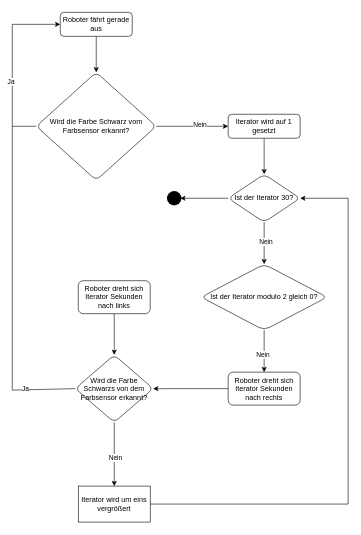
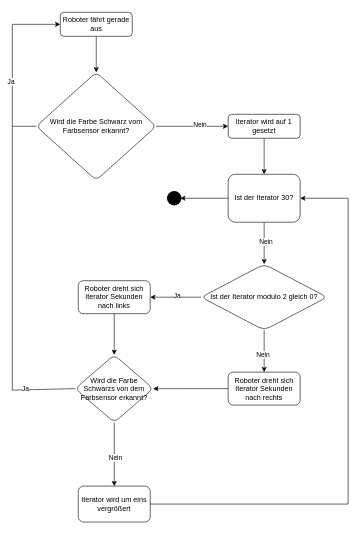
  <mxCell id="0" />
  <mxCell id="1" parent="0" />
  <mxCell id="2" value="" style="edgeStyle=orthogonalEdgeStyle;rounded=0;orthogonalLoop=1;jettySize=auto;html=1;" edge="1" parent="1" source="3" target="6"><mxGeometry relative="1" as="geometry" /></mxCell>
  <mxCell id="3" value="Roboter fährt gerade aus" style="rounded=1;whiteSpace=wrap;html=1;fontSize=12;glass=0;strokeWidth=1;shadow=0;" vertex="1" parent="1"><mxGeometry x="100" y="20" width="120" height="40" as="geometry" /></mxCell>
  <mxCell id="4" value="" style="edgeStyle=orthogonalEdgeStyle;rounded=0;orthogonalLoop=1;jettySize=auto;html=1;" edge="1" parent="1" source="6"><mxGeometry relative="1" as="geometry"><mxPoint x="380" y="210" as="targetPoint" /></mxGeometry></mxCell>
  <mxCell id="5" value="Nein" style="edgeLabel;html=1;align=center;verticalAlign=middle;resizable=0;points=[];" vertex="1" connectable="0" parent="4"><mxGeometry x="0.204" y="3" relative="1" as="geometry"><mxPoint as="offset" /></mxGeometry></mxCell>
  <mxCell id="6" value="Wird die Farbe Schwarz vom Farbsensor erkannt?" style="rhombus;whiteSpace=wrap;html=1;rounded=1;glass=0;strokeWidth=1;shadow=0;" vertex="1" parent="1"><mxGeometry x="60" y="120" width="200" height="180" as="geometry" /></mxCell>
  <mxCell id="7" value="" style="endArrow=classic;html=1;rounded=0;exitX=0;exitY=0.5;exitDx=0;exitDy=0;entryX=0;entryY=0.5;entryDx=0;entryDy=0;" edge="1" parent="1" source="6" target="3"><mxGeometry width="50" height="50" relative="1" as="geometry"><mxPoint x="330" y="340" as="sourcePoint" /><mxPoint x="380" y="290" as="targetPoint" /><Array as="points"><mxPoint x="20" y="210" /><mxPoint x="20" y="40" /></Array></mxGeometry></mxCell>
  <mxCell id="8" value="Ja" style="edgeLabel;html=1;align=center;verticalAlign=middle;resizable=0;points=[];" vertex="1" connectable="0" parent="7"><mxGeometry x="-0.207" y="3" relative="1" as="geometry"><mxPoint as="offset" /></mxGeometry></mxCell>
  <mxCell id="9" value="" style="edgeStyle=orthogonalEdgeStyle;rounded=0;orthogonalLoop=1;jettySize=auto;html=1;" edge="1" parent="1" source="10" target="13"><mxGeometry relative="1" as="geometry" /></mxCell>
  <mxCell id="10" value="Iterator wird auf 1 gesetzt" style="rounded=1;whiteSpace=wrap;html=1;fontSize=12;glass=0;strokeWidth=1;shadow=0;" vertex="1" parent="1"><mxGeometry x="380" y="190" width="120" height="40" as="geometry" /></mxCell>
  <mxCell id="11" value="" style="edgeStyle=orthogonalEdgeStyle;rounded=0;orthogonalLoop=1;jettySize=auto;html=1;" edge="1" parent="1" source="13" target="14"><mxGeometry relative="1" as="geometry" /></mxCell>
  <mxCell id="12" value="Nein" style="edgeLabel;html=1;align=center;verticalAlign=middle;resizable=0;points=[];" vertex="1" connectable="0" parent="11"><mxGeometry x="-0.086" y="2" relative="1" as="geometry"><mxPoint as="offset" /></mxGeometry></mxCell>
- <mxCell id="13" value="Ist der Iterator 30?" style="rhombus;whiteSpace=wrap;html=1;rounded=1;glass=0;strokeWidth=1;shadow=0;" vertex="1" parent="1"><mxGeometry x="380" y="290" width="120" height="80" as="geometry" /></mxCell>
+ <mxCell id="13" value="Ist der Iterator 30?" style="whiteSpace=wrap;html=1;glass=0;strokeWidth=1;shadow=0;rounded=1;" vertex="1" parent="1"><mxGeometry x="380" y="290" width="120" height="80" as="geometry" /></mxCell>
  <mxCell id="14" value="Ist der Iterator modulo 2 gleich 0?" style="rhombus;whiteSpace=wrap;html=1;rounded=1;glass=0;strokeWidth=1;shadow=0;" vertex="1" parent="1"><mxGeometry x="335" y="440" width="210" height="110" as="geometry" /></mxCell>
  <mxCell id="15" value="Roboter dreht sich Iterator Sekunden nach links" style="rounded=1;whiteSpace=wrap;html=1;fontSize=12;glass=0;strokeWidth=1;shadow=0;" vertex="1" parent="1"><mxGeometry x="130" y="467.5" width="120" height="55" as="geometry" /></mxCell>
+ <mxCell id="16" value="" style="endArrow=classic;html=1;rounded=0;exitX=0;exitY=0.5;exitDx=0;exitDy=0;entryX=1;entryY=0.5;entryDx=0;entryDy=0;" edge="1" parent="1" source="14" target="15"><mxGeometry width="50" height="50" relative="1" as="geometry"><mxPoint x="330" y="340" as="sourcePoint" /><mxPoint x="380" y="290" as="targetPoint" /></mxGeometry></mxCell>
+ <mxCell id="17" value="Ja" style="edgeLabel;html=1;align=center;verticalAlign=middle;resizable=0;points=[];" vertex="1" connectable="0" parent="16"><mxGeometry x="-0.035" y="-3" relative="1" as="geometry"><mxPoint as="offset" /></mxGeometry></mxCell>
  <mxCell id="18" value="" style="edgeStyle=orthogonalEdgeStyle;rounded=0;orthogonalLoop=1;jettySize=auto;html=1;" edge="1" parent="1" source="19" target="24"><mxGeometry relative="1" as="geometry" /></mxCell>
  <mxCell id="19" value="Roboter dreht sich Iterator Sekunden nach rechts" style="rounded=1;whiteSpace=wrap;html=1;fontSize=12;glass=0;strokeWidth=1;shadow=0;" vertex="1" parent="1"><mxGeometry x="380" y="620" width="120" height="55" as="geometry" /></mxCell>
  <mxCell id="20" value="" style="endArrow=classic;html=1;rounded=0;exitX=0.5;exitY=1;exitDx=0;exitDy=0;entryX=0.5;entryY=0;entryDx=0;entryDy=0;" edge="1" parent="1" source="14" target="19"><mxGeometry width="50" height="50" relative="1" as="geometry"><mxPoint x="330" y="340" as="sourcePoint" /><mxPoint x="380" y="290" as="targetPoint" /></mxGeometry></mxCell>
  <mxCell id="21" value="Nein" style="edgeLabel;html=1;align=center;verticalAlign=middle;resizable=0;points=[];" vertex="1" connectable="0" parent="20"><mxGeometry x="0.143" y="-3" relative="1" as="geometry"><mxPoint as="offset" /></mxGeometry></mxCell>
  <mxCell id="22" value="" style="edgeStyle=orthogonalEdgeStyle;rounded=0;orthogonalLoop=1;jettySize=auto;html=1;" edge="1" parent="1" source="24" target="28"><mxGeometry relative="1" as="geometry" /></mxCell>
  <mxCell id="23" value="Nein" style="edgeLabel;html=1;align=center;verticalAlign=middle;resizable=0;points=[];" vertex="1" connectable="0" parent="22"><mxGeometry x="0.115" y="1" relative="1" as="geometry"><mxPoint as="offset" /></mxGeometry></mxCell>
  <mxCell id="24" value="Wird die Farbe Schwarzs von dem Farbsensor erkannt?" style="rhombus;whiteSpace=wrap;html=1;rounded=1;glass=0;strokeWidth=1;shadow=0;" vertex="1" parent="1"><mxGeometry x="125" y="591.25" width="130" height="112.5" as="geometry" /></mxCell>
  <mxCell id="25" value="" style="endArrow=classic;html=1;rounded=0;exitX=0.5;exitY=1;exitDx=0;exitDy=0;" edge="1" parent="1" source="15" target="24"><mxGeometry width="50" height="50" relative="1" as="geometry"><mxPoint x="330" y="340" as="sourcePoint" /><mxPoint x="380" y="290" as="targetPoint" /></mxGeometry></mxCell>
  <mxCell id="26" value="" style="endArrow=none;html=1;rounded=0;exitX=0;exitY=0.5;exitDx=0;exitDy=0;" edge="1" parent="1" source="24"><mxGeometry width="50" height="50" relative="1" as="geometry"><mxPoint x="330" y="340" as="sourcePoint" /><mxPoint x="20" y="210" as="targetPoint" /><Array as="points"><mxPoint x="20" y="650" /></Array></mxGeometry></mxCell>
  <mxCell id="27" value="Ja" style="edgeLabel;html=1;align=center;verticalAlign=middle;resizable=0;points=[];" vertex="1" connectable="0" parent="26"><mxGeometry x="-0.694" y="-2" relative="1" as="geometry"><mxPoint as="offset" /></mxGeometry></mxCell>
- <mxCell id="28" value="Iterator wird um eins vergrößert" style="whiteSpace=wrap;html=1;glass=0;strokeWidth=1;shadow=0;rounded=0;" vertex="1" parent="1"><mxGeometry x="130" y="810" width="120" height="60" as="geometry" /></mxCell>
+ <mxCell id="28" value="Iterator wird um eins vergrößert" style="whiteSpace=wrap;html=1;rounded=1;glass=0;strokeWidth=1;shadow=0;" vertex="1" parent="1"><mxGeometry x="130" y="810" width="120" height="60" as="geometry" /></mxCell>
  <mxCell id="29" value="" style="endArrow=classic;html=1;rounded=0;exitX=1;exitY=0.5;exitDx=0;exitDy=0;entryX=1;entryY=0.5;entryDx=0;entryDy=0;" edge="1" parent="1" source="28" target="13"><mxGeometry width="50" height="50" relative="1" as="geometry"><mxPoint x="330" y="670" as="sourcePoint" /><mxPoint x="380" y="620" as="targetPoint" /><Array as="points"><mxPoint x="580" y="840" /><mxPoint x="580" y="330" /></Array></mxGeometry></mxCell>
  <mxCell id="30" value="" style="shape=waypoint;sketch=0;fillStyle=solid;size=6;pointerEvents=1;points=[];fillColor=none;resizable=0;rotatable=0;perimeter=centerPerimeter;snapToPoint=1;strokeWidth=10;" vertex="1" parent="1"><mxGeometry x="280" y="320" width="20" height="20" as="geometry" /></mxCell>
  <mxCell id="31" value="" style="endArrow=classic;html=1;rounded=0;exitX=0;exitY=0.5;exitDx=0;exitDy=0;" edge="1" parent="1" source="13"><mxGeometry width="50" height="50" relative="1" as="geometry"><mxPoint x="330" y="350" as="sourcePoint" /><mxPoint x="300" y="330" as="targetPoint" /></mxGeometry></mxCell>
